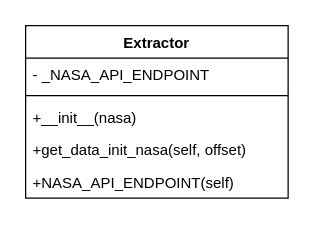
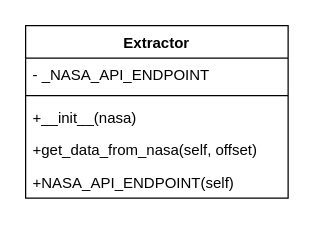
  <mxCell id="0" />
  <mxCell id="1" parent="0" />
  <mxCell id="2" value="Extractor" style="swimlane;fontStyle=1;childLayout=stackLayout;horizontal=1;startSize=26;horizontalStack=0;resizeParent=1;resizeParentMax=0;resizeLast=0;collapsible=1;marginBottom=0;" vertex="1" parent="1"><mxGeometry x="20" y="20" width="210" height="138" as="geometry" /></mxCell>
  <mxCell id="3" value=" - _NASA_API_ENDPOINT" style="text;strokeColor=none;fillColor=none;align=left;verticalAlign=top;spacingLeft=4;spacingRight=4;overflow=hidden;rotatable=0;points=[[0,0.5],[1,0.5]];portConstraint=eastwest;" vertex="1" parent="2"><mxGeometry y="26" width="210" height="26" as="geometry" /></mxCell>
  <mxCell id="4" value="" style="line;strokeWidth=1;fillColor=none;align=left;verticalAlign=middle;spacingTop=-1;spacingLeft=3;spacingRight=3;rotatable=0;labelPosition=right;points=[];portConstraint=eastwest;" vertex="1" parent="2"><mxGeometry y="52" width="210" height="8" as="geometry" /></mxCell>
  <mxCell id="5" value="+__init__(nasa)" style="text;strokeColor=none;fillColor=none;align=left;verticalAlign=top;spacingLeft=4;spacingRight=4;overflow=hidden;rotatable=0;points=[[0,0.5],[1,0.5]];portConstraint=eastwest;" vertex="1" parent="2"><mxGeometry y="60" width="210" height="26" as="geometry" /></mxCell>
- <mxCell id="6" value="+get_data_init_nasa(self, offset)" style="text;strokeColor=none;fillColor=none;align=left;verticalAlign=top;spacingLeft=4;spacingRight=4;overflow=hidden;rotatable=0;points=[[0,0.5],[1,0.5]];portConstraint=eastwest;" vertex="1" parent="2"><mxGeometry y="86" width="210" height="26" as="geometry" /></mxCell>
+ <mxCell id="6" value="+get_data_from_nasa(self, offset)" style="text;strokeColor=none;fillColor=none;align=left;verticalAlign=top;spacingLeft=4;spacingRight=4;overflow=hidden;rotatable=0;points=[[0,0.5],[1,0.5]];portConstraint=eastwest;" vertex="1" parent="2"><mxGeometry y="86" width="210" height="26" as="geometry" /></mxCell>
  <mxCell id="7" value="+NASA_API_ENDPOINT(self)" style="text;strokeColor=none;fillColor=none;align=left;verticalAlign=top;spacingLeft=4;spacingRight=4;overflow=hidden;rotatable=0;points=[[0,0.5],[1,0.5]];portConstraint=eastwest;" vertex="1" parent="2"><mxGeometry y="112" width="210" height="26" as="geometry" /></mxCell>
